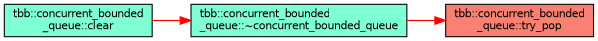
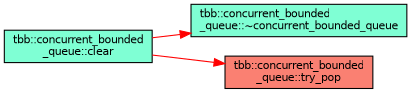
  digraph {
    rankdir=LR
    node [color=black fillcolor=aquamarine fontname=Helvetica fontsize=10 shape=box style=filled]
    edge [color=red fontname=Helvetica fontsize=10 labelfontname=Helvetica labelfontsize=10 style=solid]
    n1 [fontcolor=black height=0.2 label="tbb::concurrent_bounded\l_queue::~concurrent_bounded_queue" width=0.4]
    n2 [height=0.2 label="tbb::concurrent_bounded\l_queue::clear" width=0.4]
    n3 [fillcolor=salmon height=0.2 label="tbb::concurrent_bounded\l_queue::try_pop" width=0.4]
    n2 -> n1
-   n1 -> n3
+   n2 -> n3
  }
